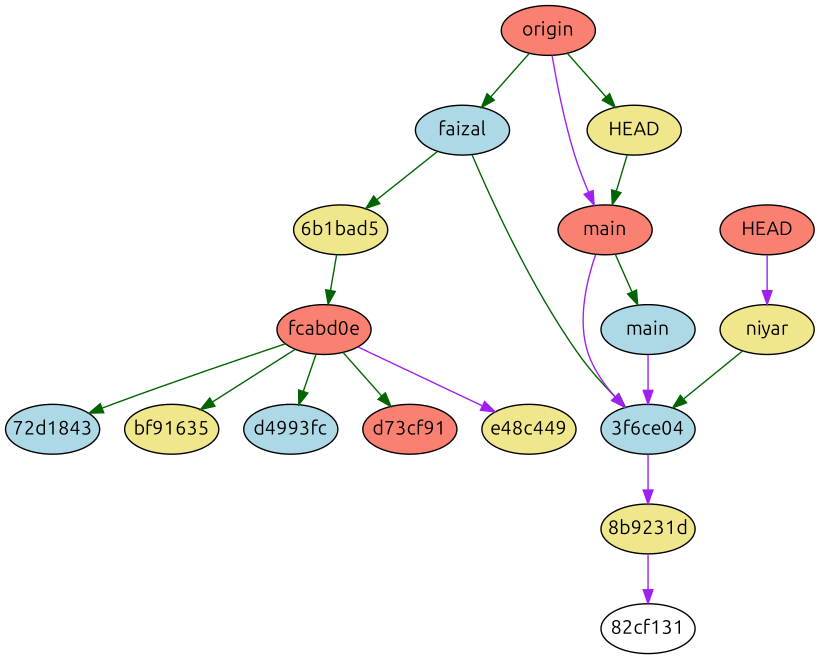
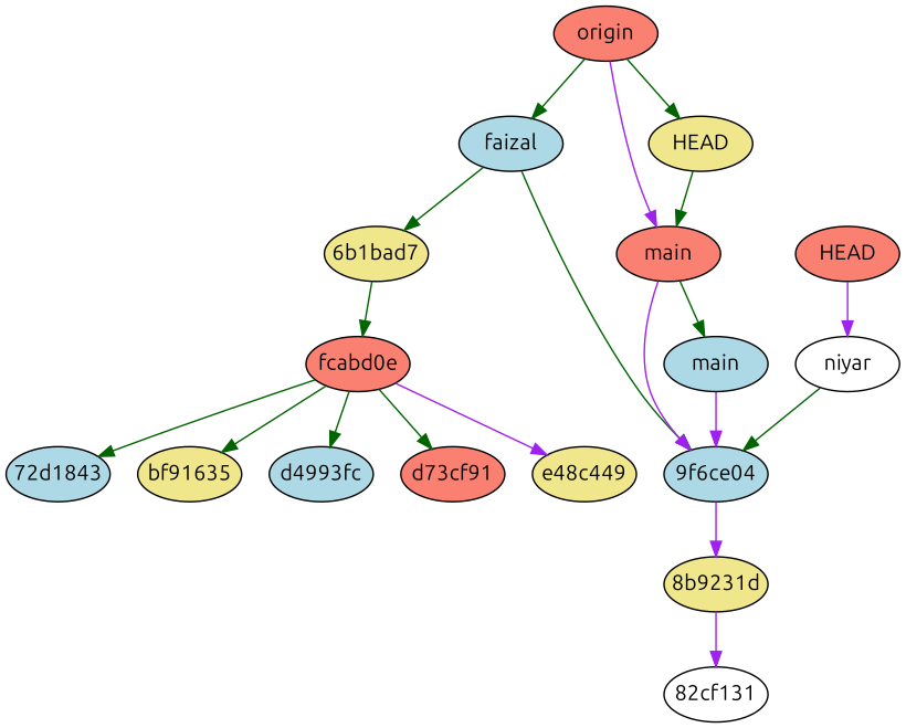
  digraph {
    fontname=Ubuntu
    node [fillcolor=lightblue fixedsize=true fontname=Ubuntu style=filled]
    edge [color=darkgreen fontname=Ubuntu]
    n1 [label="72d1843" width=0.95]
    n2 [fillcolor=white label="82cf131" width=0.95]
    n3 [fillcolor=khaki label=bf91635 width=0.95]
    n4 [label=d4993fc width=0.95]
    n5 [fillcolor=salmon label=d73cf91 width=0.95]
    n6 [fillcolor=khaki label=e48c449 width=0.95]
    n7 [fillcolor=khaki label="8b9231d" width=0.95]
    n8 [fillcolor=salmon label=fcabd0e width=0.95]
-   n9 [fillcolor=khaki label="6b1bad5" width=0.95]
-   n10 [label="3f6ce04" width=0.95]
+   n9 [fillcolor=khaki label="6b1bad7" width=0.95]
+   n10 [label="9f6ce04" width=0.95]
    n11 [label=main width=0.95]
-   n12 [fillcolor=khaki label=niyar width=0.95]
+   n12 [fillcolor=white label=niyar width=0.95]
    n13 [fillcolor=salmon label=HEAD width=0.95]
    n14 [label=faizal width=0.95]
    n15 [fillcolor=salmon label=main width=0.95]
    n16 [fillcolor=khaki label=HEAD width=0.95]
    n17 [fillcolor=salmon label=origin width=0.95]
    n7 -> n2 [color=purple]
    n8 -> n1
    n8 -> n3
    n8 -> n4
    n8 -> n5
    n8 -> n6 [color=purple]
    n9 -> n8
    n10 -> n7 [color=purple]
    n11 -> n10 [color=purple]
    n12 -> n10
    n13 -> n12 [color=purple]
    n14 -> n9
    n14 -> n10
    n15 -> n10 [color=purple]
    n15 -> n11
    n16 -> n15
    n17 -> n14
    n17 -> n15 [color=purple]
    n17 -> n16
  }
